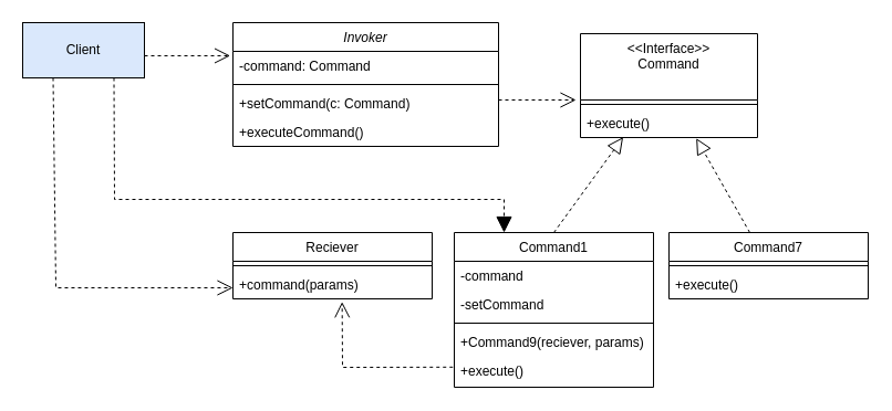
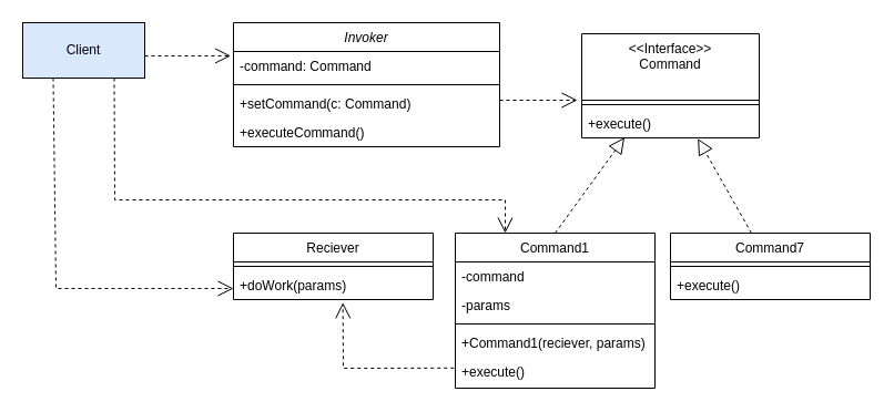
  <mxCell id="0" />
  <mxCell id="1" parent="0" />
  <mxCell id="2" value="Invoker" style="swimlane;fontStyle=2;align=center;verticalAlign=top;childLayout=stackLayout;horizontal=1;startSize=26;horizontalStack=0;resizeParent=1;resizeLast=0;collapsible=1;marginBottom=0;rounded=0;shadow=0;strokeWidth=1;" parent="1" vertex="1"><mxGeometry x="210" y="20" width="240" height="112" as="geometry"><mxRectangle x="230" y="140" width="160" height="26" as="alternateBounds" /></mxGeometry></mxCell>
  <mxCell id="3" value="-command: Command" style="text;align=left;verticalAlign=top;spacingLeft=4;spacingRight=4;overflow=hidden;rotatable=0;points=[[0,0.5],[1,0.5]];portConstraint=eastwest;" parent="2" vertex="1"><mxGeometry y="26" width="240" height="26" as="geometry" /></mxCell>
  <mxCell id="4" value="" style="line;html=1;strokeWidth=1;align=left;verticalAlign=middle;spacingTop=-1;spacingLeft=3;spacingRight=3;rotatable=0;labelPosition=right;points=[];portConstraint=eastwest;" parent="2" vertex="1"><mxGeometry y="52" width="240" height="8" as="geometry" /></mxCell>
  <mxCell id="5" value="+setCommand(c: Command)" style="text;align=left;verticalAlign=top;spacingLeft=4;spacingRight=4;overflow=hidden;rotatable=0;points=[[0,0.5],[1,0.5]];portConstraint=eastwest;" parent="2" vertex="1"><mxGeometry y="60" width="240" height="26" as="geometry" /></mxCell>
  <mxCell id="6" value="+executeCommand()" style="text;align=left;verticalAlign=top;spacingLeft=4;spacingRight=4;overflow=hidden;rotatable=0;points=[[0,0.5],[1,0.5]];portConstraint=eastwest;" vertex="1" parent="2"><mxGeometry y="86" width="240" height="26" as="geometry" /></mxCell>
  <mxCell id="7" value="Command1" style="swimlane;fontStyle=0;align=center;verticalAlign=top;childLayout=stackLayout;horizontal=1;startSize=26;horizontalStack=0;resizeParent=1;resizeLast=0;collapsible=1;marginBottom=0;rounded=0;shadow=0;strokeWidth=1;" parent="1" vertex="1"><mxGeometry x="410" y="210" width="180" height="140" as="geometry"><mxRectangle x="130" y="380" width="160" height="26" as="alternateBounds" /></mxGeometry></mxCell>
  <mxCell id="8" value="-command" style="text;align=left;verticalAlign=top;spacingLeft=4;spacingRight=4;overflow=hidden;rotatable=0;points=[[0,0.5],[1,0.5]];portConstraint=eastwest;" parent="7" vertex="1"><mxGeometry y="26" width="180" height="26" as="geometry" /></mxCell>
- <mxCell id="9" value="-setCommand" style="text;align=left;verticalAlign=top;spacingLeft=4;spacingRight=4;overflow=hidden;rotatable=0;points=[[0,0.5],[1,0.5]];portConstraint=eastwest;rounded=0;shadow=0;html=0;" parent="7" vertex="1"><mxGeometry y="52" width="180" height="26" as="geometry" /></mxCell>
+ <mxCell id="9" value="-params" style="text;align=left;verticalAlign=top;spacingLeft=4;spacingRight=4;overflow=hidden;rotatable=0;points=[[0,0.5],[1,0.5]];portConstraint=eastwest;rounded=0;shadow=0;html=0;" parent="7" vertex="1"><mxGeometry y="52" width="180" height="26" as="geometry" /></mxCell>
  <mxCell id="10" value="" style="line;html=1;strokeWidth=1;align=left;verticalAlign=middle;spacingTop=-1;spacingLeft=3;spacingRight=3;rotatable=0;labelPosition=right;points=[];portConstraint=eastwest;" parent="7" vertex="1"><mxGeometry y="78" width="180" height="8" as="geometry" /></mxCell>
- <mxCell id="11" value="+Command9(reciever, params)" style="text;align=left;verticalAlign=top;spacingLeft=4;spacingRight=4;overflow=hidden;rotatable=0;points=[[0,0.5],[1,0.5]];portConstraint=eastwest;" parent="7" vertex="1"><mxGeometry y="86" width="180" height="26" as="geometry" /></mxCell>
+ <mxCell id="11" value="+Command1(reciever, params)" style="text;align=left;verticalAlign=top;spacingLeft=4;spacingRight=4;overflow=hidden;rotatable=0;points=[[0,0.5],[1,0.5]];portConstraint=eastwest;" parent="7" vertex="1"><mxGeometry y="86" width="180" height="26" as="geometry" /></mxCell>
  <mxCell id="12" value="+execute()" style="text;align=left;verticalAlign=top;spacingLeft=4;spacingRight=4;overflow=hidden;rotatable=0;points=[[0,0.5],[1,0.5]];portConstraint=eastwest;" vertex="1" parent="7"><mxGeometry y="112" width="180" height="26" as="geometry" /></mxCell>
  <mxCell id="13" value="&lt;&lt;Interface&gt;&gt;&#10;Command&#10;" style="swimlane;fontStyle=0;align=center;verticalAlign=top;childLayout=stackLayout;horizontal=1;startSize=60;horizontalStack=0;resizeParent=1;resizeLast=0;collapsible=1;marginBottom=0;rounded=0;shadow=0;strokeWidth=1;" parent="1" vertex="1"><mxGeometry x="524" y="30" width="160" height="94" as="geometry"><mxRectangle x="340" y="380" width="170" height="26" as="alternateBounds" /></mxGeometry></mxCell>
  <mxCell id="14" value="" style="endArrow=open;endSize=12;dashed=1;html=1;rounded=0;" edge="1" parent="13"><mxGeometry width="160" relative="1" as="geometry"><mxPoint x="-74" y="60" as="sourcePoint" /><mxPoint x="-4" y="60" as="targetPoint" /></mxGeometry></mxCell>
  <mxCell id="15" value="" style="line;html=1;strokeWidth=1;align=left;verticalAlign=middle;spacingTop=-1;spacingLeft=3;spacingRight=3;rotatable=0;labelPosition=right;points=[];portConstraint=eastwest;" parent="13" vertex="1"><mxGeometry y="60" width="160" height="8" as="geometry" /></mxCell>
  <mxCell id="16" value="+execute()" style="text;align=left;verticalAlign=top;spacingLeft=4;spacingRight=4;overflow=hidden;rotatable=0;points=[[0,0.5],[1,0.5]];portConstraint=eastwest;" vertex="1" parent="13"><mxGeometry y="68" width="160" height="26" as="geometry" /></mxCell>
  <mxCell id="17" value="Command7" style="swimlane;fontStyle=0;align=center;verticalAlign=top;childLayout=stackLayout;horizontal=1;startSize=26;horizontalStack=0;resizeParent=1;resizeLast=0;collapsible=1;marginBottom=0;rounded=0;shadow=0;strokeWidth=1;" vertex="1" parent="1"><mxGeometry x="604" y="210" width="180" height="60" as="geometry"><mxRectangle x="130" y="380" width="160" height="26" as="alternateBounds" /></mxGeometry></mxCell>
  <mxCell id="18" value="" style="line;html=1;strokeWidth=1;align=left;verticalAlign=middle;spacingTop=-1;spacingLeft=3;spacingRight=3;rotatable=0;labelPosition=right;points=[];portConstraint=eastwest;" vertex="1" parent="17"><mxGeometry y="26" width="180" height="8" as="geometry" /></mxCell>
  <mxCell id="19" value="+execute()" style="text;align=left;verticalAlign=top;spacingLeft=4;spacingRight=4;overflow=hidden;rotatable=0;points=[[0,0.5],[1,0.5]];portConstraint=eastwest;" vertex="1" parent="17"><mxGeometry y="34" width="180" height="26" as="geometry" /></mxCell>
  <mxCell id="20" value="" style="endArrow=block;dashed=1;endFill=0;endSize=12;html=1;rounded=0;entryX=0.241;entryY=0.989;entryDx=0;entryDy=0;entryPerimeter=0;exitX=0.5;exitY=0;exitDx=0;exitDy=0;" edge="1" parent="1" source="7" target="16"><mxGeometry width="160" relative="1" as="geometry"><mxPoint x="430" y="160" as="sourcePoint" /><mxPoint x="590" y="160" as="targetPoint" /></mxGeometry></mxCell>
  <mxCell id="21" value="" style="endArrow=block;dashed=1;endFill=0;endSize=12;html=1;rounded=0;entryX=0.654;entryY=1.026;entryDx=0;entryDy=0;entryPerimeter=0;" edge="1" parent="1" source="17" target="16"><mxGeometry width="160" relative="1" as="geometry"><mxPoint x="721" y="210" as="sourcePoint" /><mxPoint x="784" y="124" as="targetPoint" /></mxGeometry></mxCell>
  <mxCell id="22" value="Reciever" style="swimlane;fontStyle=0;align=center;verticalAlign=top;childLayout=stackLayout;horizontal=1;startSize=26;horizontalStack=0;resizeParent=1;resizeLast=0;collapsible=1;marginBottom=0;rounded=0;shadow=0;strokeWidth=1;" vertex="1" parent="1"><mxGeometry x="210" y="210" width="180" height="60" as="geometry"><mxRectangle x="130" y="380" width="160" height="26" as="alternateBounds" /></mxGeometry></mxCell>
  <mxCell id="23" value="" style="line;html=1;strokeWidth=1;align=left;verticalAlign=middle;spacingTop=-1;spacingLeft=3;spacingRight=3;rotatable=0;labelPosition=right;points=[];portConstraint=eastwest;" vertex="1" parent="22"><mxGeometry y="26" width="180" height="8" as="geometry" /></mxCell>
- <mxCell id="24" value="+command(params)" style="text;align=left;verticalAlign=top;spacingLeft=4;spacingRight=4;overflow=hidden;rotatable=0;points=[[0,0.5],[1,0.5]];portConstraint=eastwest;" vertex="1" parent="22"><mxGeometry y="34" width="180" height="26" as="geometry" /></mxCell>
+ <mxCell id="24" value="+doWork(params)" style="text;align=left;verticalAlign=top;spacingLeft=4;spacingRight=4;overflow=hidden;rotatable=0;points=[[0,0.5],[1,0.5]];portConstraint=eastwest;" vertex="1" parent="22"><mxGeometry y="34" width="180" height="26" as="geometry" /></mxCell>
  <mxCell id="25" value="" style="endArrow=open;endSize=12;dashed=1;html=1;rounded=0;exitX=-0.007;exitY=0.377;exitDx=0;exitDy=0;exitPerimeter=0;entryX=0.548;entryY=1.106;entryDx=0;entryDy=0;entryPerimeter=0;" edge="1" parent="1" source="12" target="24"><mxGeometry width="160" relative="1" as="geometry"><mxPoint x="260" y="380" as="sourcePoint" /><mxPoint x="420" y="380" as="targetPoint" /><Array as="points"><mxPoint x="309" y="332" /></Array></mxGeometry></mxCell>
  <mxCell id="26" value="Client" style="html=1;whiteSpace=wrap;fillColor=#dae8fc;" vertex="1" parent="1"><mxGeometry x="20" y="20" width="110" height="50" as="geometry" /></mxCell>
  <mxCell id="27" value="" style="endArrow=open;endSize=12;dashed=1;html=1;rounded=0;entryX=-0.01;entryY=0.153;entryDx=0;entryDy=0;entryPerimeter=0;" edge="1" parent="1" target="3"><mxGeometry width="160" relative="1" as="geometry"><mxPoint x="130" y="50" as="sourcePoint" /><mxPoint x="200" y="50" as="targetPoint" /></mxGeometry></mxCell>
- <mxCell id="28" value="" style="endArrow=block;endSize=12;dashed=1;html=1;rounded=0;entryX=0.25;entryY=0;entryDx=0;entryDy=0;exitX=0.75;exitY=1;exitDx=0;exitDy=0;" edge="1" parent="1" source="26" target="7"><mxGeometry width="160" relative="1" as="geometry"><mxPoint x="80" y="100" as="sourcePoint" /><mxPoint x="158" y="100" as="targetPoint" /><Array as="points"><mxPoint x="103" y="180" /><mxPoint x="455" y="180" /></Array></mxGeometry></mxCell>
+ <mxCell id="28" value="" style="endArrow=open;endSize=12;dashed=1;html=1;rounded=0;entryX=0.25;entryY=0;entryDx=0;entryDy=0;exitX=0.75;exitY=1;exitDx=0;exitDy=0;" edge="1" parent="1" source="26" target="7"><mxGeometry width="160" relative="1" as="geometry"><mxPoint x="80" y="100" as="sourcePoint" /><mxPoint x="158" y="100" as="targetPoint" /><Array as="points"><mxPoint x="103" y="180" /><mxPoint x="455" y="180" /></Array></mxGeometry></mxCell>
  <mxCell id="29" value="" style="endArrow=open;endSize=12;dashed=1;html=1;rounded=0;exitX=0.25;exitY=1;exitDx=0;exitDy=0;" edge="1" parent="1" source="26"><mxGeometry width="160" relative="1" as="geometry"><mxPoint x="-58" y="250" as="sourcePoint" /><mxPoint x="210" y="260" as="targetPoint" /><Array as="points"><mxPoint x="50" y="260" /></Array></mxGeometry></mxCell>
